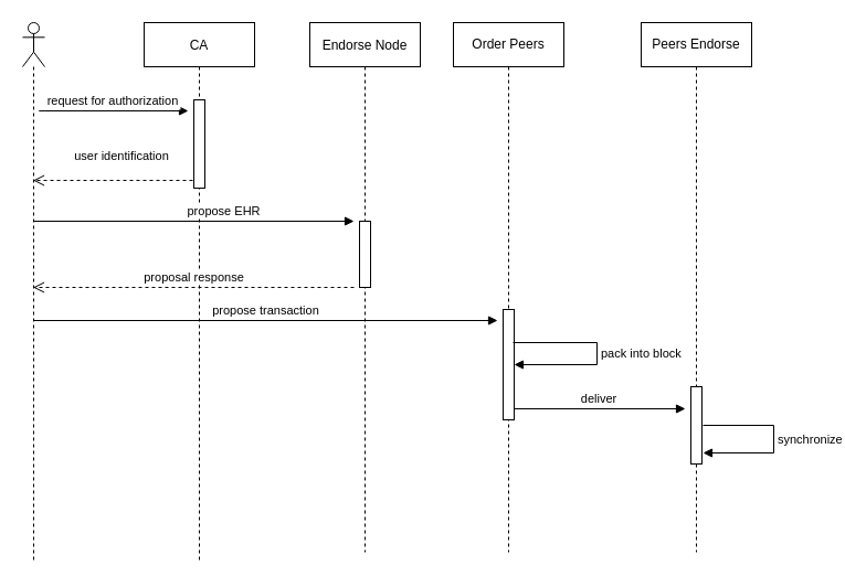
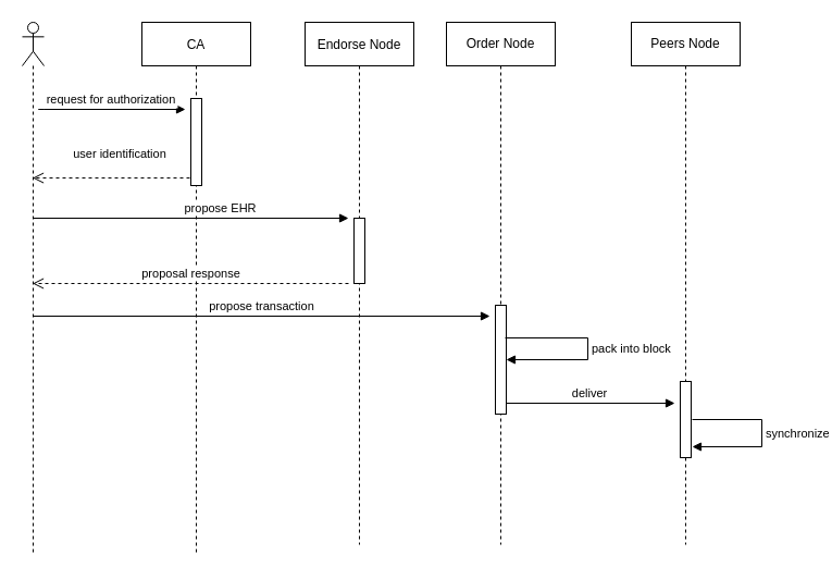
  <mxCell id="0" />
  <mxCell id="1" parent="0" />
  <mxCell id="2" value="CA" style="shape=umlLifeline;perimeter=lifelinePerimeter;container=1;collapsible=0;recursiveResize=0;rounded=0;shadow=0;strokeWidth=1;" parent="1" vertex="1"><mxGeometry x="130" y="20" width="100" height="490" as="geometry" /></mxCell>
  <mxCell id="3" value="" style="html=1;points=[];perimeter=orthogonalPerimeter;" vertex="1" parent="2"><mxGeometry x="45" y="70" width="10" height="80" as="geometry" /></mxCell>
  <mxCell id="4" value="Endorse Node" style="shape=umlLifeline;perimeter=lifelinePerimeter;container=1;collapsible=0;recursiveResize=0;rounded=0;shadow=0;strokeWidth=1;" parent="1" vertex="1"><mxGeometry x="280" y="20" width="100" height="480" as="geometry" /></mxCell>
  <mxCell id="5" value="" style="html=1;points=[];perimeter=orthogonalPerimeter;" vertex="1" parent="4"><mxGeometry x="45" y="180" width="10" height="60" as="geometry" /></mxCell>
  <mxCell id="6" value="user identification" style="verticalAlign=bottom;endArrow=open;dashed=1;endSize=8;shadow=0;strokeWidth=1;exitX=-0.1;exitY=0.913;exitDx=0;exitDy=0;exitPerimeter=0;" parent="1" source="3" target="8" edge="1"><mxGeometry x="-0.114" y="-13" relative="1" as="geometry"><mxPoint x="50" y="180" as="targetPoint" /><mxPoint x="190" y="252" as="sourcePoint" /><mxPoint as="offset" /></mxGeometry></mxCell>
  <mxCell id="7" value="request for authorization" style="verticalAlign=bottom;endArrow=block;shadow=0;strokeWidth=1;" parent="1" edge="1"><mxGeometry x="0.475" relative="1" as="geometry"><mxPoint x="150" y="100" as="sourcePoint" /><mxPoint x="170" y="100" as="targetPoint" /><Array as="points"><mxPoint x="30" y="100" /></Array><mxPoint as="offset" /></mxGeometry></mxCell>
  <mxCell id="8" value="" style="shape=umlLifeline;participant=umlActor;perimeter=lifelinePerimeter;whiteSpace=wrap;html=1;container=1;collapsible=0;recursiveResize=0;verticalAlign=top;spacingTop=36;outlineConnect=0;" vertex="1" parent="1"><mxGeometry x="20" y="20" width="20" height="490" as="geometry" /></mxCell>
  <mxCell id="9" value="propose EHR" style="html=1;verticalAlign=bottom;endArrow=block;rounded=0;" edge="1" parent="1" source="8"><mxGeometry x="0.174" width="80" relative="1" as="geometry"><mxPoint x="310" y="200" as="sourcePoint" /><mxPoint x="320" y="200" as="targetPoint" /><mxPoint x="1" as="offset" /></mxGeometry></mxCell>
  <mxCell id="10" value="proposal response" style="html=1;verticalAlign=bottom;endArrow=open;dashed=1;endSize=8;rounded=0;" edge="1" parent="1" target="8"><mxGeometry relative="1" as="geometry"><mxPoint x="320" y="260" as="sourcePoint" /><mxPoint x="240" y="260" as="targetPoint" /></mxGeometry></mxCell>
- <mxCell id="11" value="Order Peers" style="shape=umlLifeline;perimeter=lifelinePerimeter;whiteSpace=wrap;html=1;container=1;collapsible=0;recursiveResize=0;outlineConnect=0;" vertex="1" parent="1"><mxGeometry x="410" y="20" width="100" height="480" as="geometry" /></mxCell>
+ <mxCell id="11" value="Order Node" style="shape=umlLifeline;perimeter=lifelinePerimeter;whiteSpace=wrap;html=1;container=1;collapsible=0;recursiveResize=0;outlineConnect=0;" vertex="1" parent="1"><mxGeometry x="410" y="20" width="100" height="480" as="geometry" /></mxCell>
  <mxCell id="12" value="" style="html=1;points=[];perimeter=orthogonalPerimeter;" vertex="1" parent="11"><mxGeometry x="45" y="260" width="10" height="100" as="geometry" /></mxCell>
  <mxCell id="13" value="pack into block" style="edgeStyle=orthogonalEdgeStyle;html=1;align=left;spacingLeft=2;endArrow=block;rounded=0;" edge="1" target="12" parent="11"><mxGeometry relative="1" as="geometry"><mxPoint x="54" y="290" as="sourcePoint" /><Array as="points"><mxPoint x="130" y="290" /><mxPoint x="130" y="310" /></Array><mxPoint x="130" y="360" as="targetPoint" /></mxGeometry></mxCell>
  <mxCell id="14" value="deliver&amp;nbsp;" style="html=1;verticalAlign=bottom;endArrow=block;rounded=0;" edge="1" parent="11"><mxGeometry relative="1" as="geometry"><mxPoint x="55" y="350" as="sourcePoint" /><mxPoint x="210" y="350" as="targetPoint" /></mxGeometry></mxCell>
  <mxCell id="15" value="propose transaction" style="html=1;verticalAlign=bottom;endArrow=block;rounded=0;" edge="1" parent="1"><mxGeometry relative="1" as="geometry"><mxPoint x="29.5" y="290" as="sourcePoint" /><mxPoint x="450" y="290" as="targetPoint" /></mxGeometry></mxCell>
- <mxCell id="16" value="Peers Endorse" style="shape=umlLifeline;perimeter=lifelinePerimeter;whiteSpace=wrap;html=1;container=1;collapsible=0;recursiveResize=0;outlineConnect=0;" vertex="1" parent="1"><mxGeometry x="580" y="20" width="100" height="480" as="geometry" /></mxCell>
+ <mxCell id="16" value="Peers Node" style="shape=umlLifeline;perimeter=lifelinePerimeter;whiteSpace=wrap;html=1;container=1;collapsible=0;recursiveResize=0;outlineConnect=0;" vertex="1" parent="1"><mxGeometry x="580" y="20" width="100" height="480" as="geometry" /></mxCell>
  <mxCell id="17" value="" style="html=1;points=[];perimeter=orthogonalPerimeter;" vertex="1" parent="16"><mxGeometry x="45" y="330" width="10" height="70" as="geometry" /></mxCell>
  <mxCell id="18" value="synchronize" style="edgeStyle=orthogonalEdgeStyle;html=1;align=left;spacingLeft=2;endArrow=block;rounded=0;" edge="1" parent="16"><mxGeometry relative="1" as="geometry"><mxPoint x="56" y="365" as="sourcePoint" /><Array as="points"><mxPoint x="120" y="365" /><mxPoint x="120" y="390" /></Array><mxPoint x="56" y="390" as="targetPoint" /></mxGeometry></mxCell>
